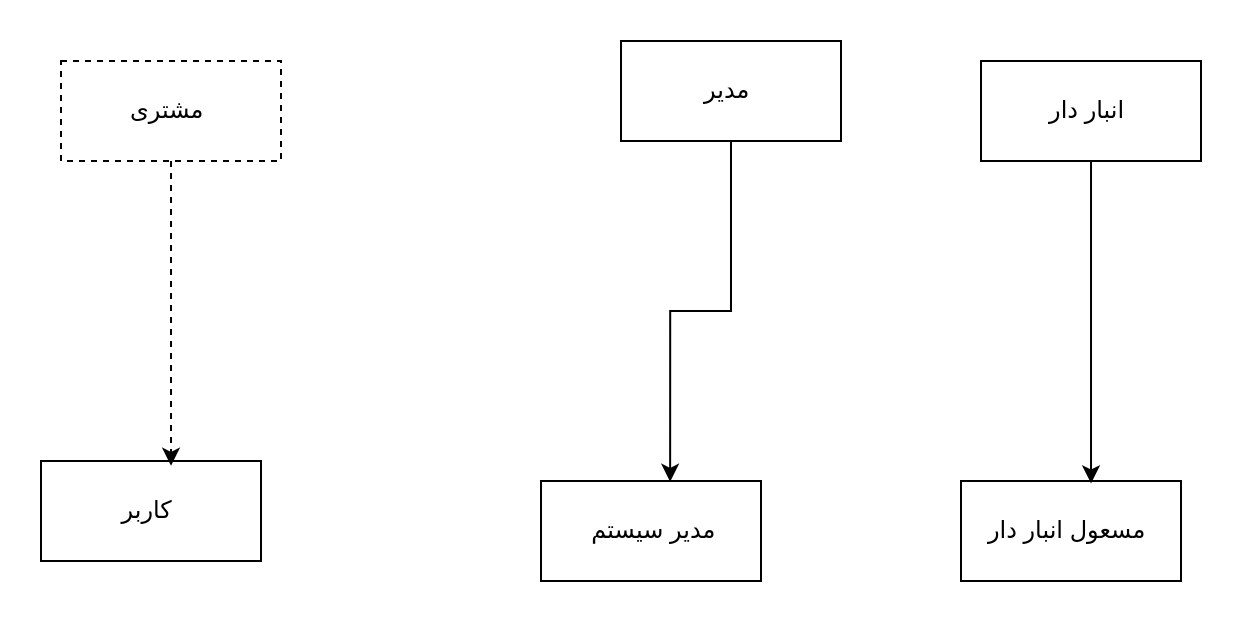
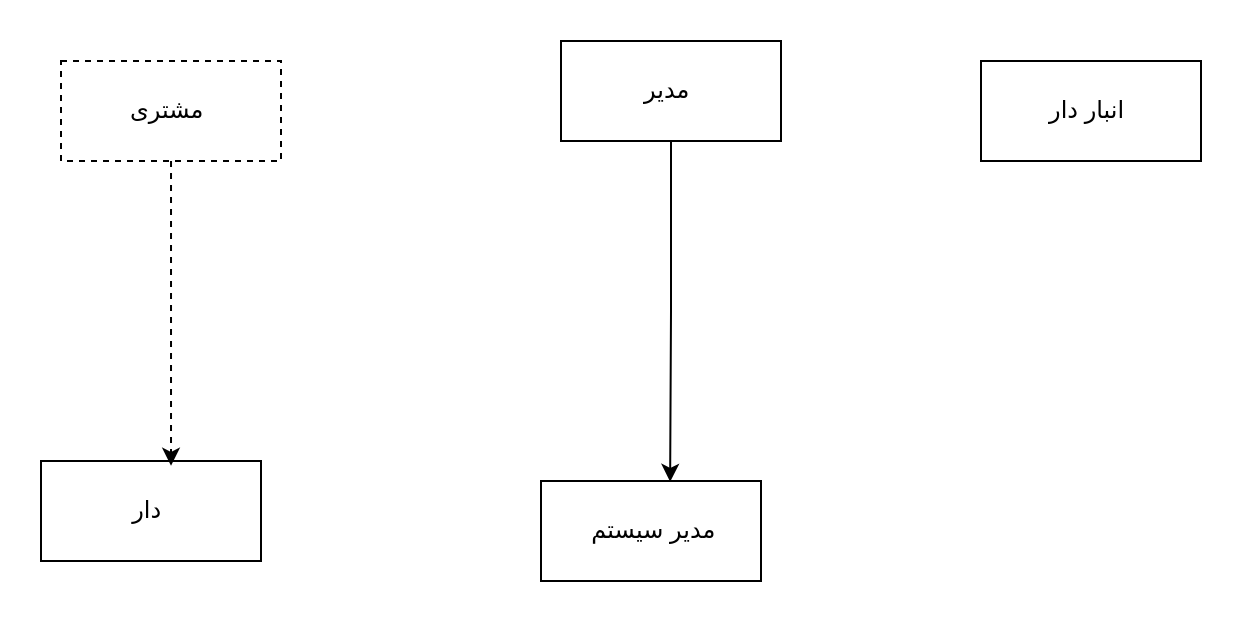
  <mxCell id="0" />
  <mxCell id="1" parent="0" />
  <mxCell id="2" value="مشتری&amp;nbsp;" style="html=1;whiteSpace=wrap;dashed=1;" vertex="1" parent="1"><mxGeometry x="30" y="30" width="110" height="50" as="geometry" /></mxCell>
- <mxCell id="3" value="مدیر&amp;nbsp;" style="html=1;whiteSpace=wrap;" vertex="1" parent="1"><mxGeometry x="310" y="20" width="110" height="50" as="geometry" /></mxCell>
+ <mxCell id="3" value="مدیر&amp;nbsp;" style="html=1;whiteSpace=wrap;" vertex="1" parent="1"><mxGeometry x="280" y="20" width="110" height="50" as="geometry" /></mxCell>
  <mxCell id="4" value="انبار دار&amp;nbsp;" style="html=1;whiteSpace=wrap;" vertex="1" parent="1"><mxGeometry x="490" y="30" width="110" height="50" as="geometry" /></mxCell>
- <mxCell id="5" value="کاربر&amp;nbsp;" style="html=1;whiteSpace=wrap;" vertex="1" parent="1"><mxGeometry x="20" y="230" width="110" height="50" as="geometry" /></mxCell>
+ <mxCell id="5" value="دار&amp;nbsp;" style="html=1;whiteSpace=wrap;" vertex="1" parent="1"><mxGeometry x="20" y="230" width="110" height="50" as="geometry" /></mxCell>
  <mxCell id="6" value="مدیر سیستم&amp;nbsp;&lt;span style=&quot;color: rgba(0, 0, 0, 0); font-family: monospace; font-size: 0px; text-align: start; text-wrap-mode: nowrap;&quot;&gt;%3CmxGraphModel%3E%3Croot%3E%3CmxCell%20id%3D%220%22%2F%3E%3CmxCell%20id%3D%221%22%20parent%3D%220%22%2F%3E%3CmxCell%20id%3D%222%22%20value%3D%22%D9%85%D8%B4%D8%AA%D8%B1%DB%8C%26amp%3Bnbsp%3B%22%20style%3D%22html%3D1%3BwhiteSpace%3Dwrap%3B%22%20vertex%3D%221%22%20parent%3D%221%22%3E%3CmxGeometry%20x%3D%22160%22%20y%3D%22100%22%20width%3D%22110%22%20height%3D%2250%22%20as%3D%22geometry%22%2F%3E%3C%2FmxCell%3E%3C%2Froot%3E%3C%2FmxGraphModel%3E&lt;/span&gt;" style="html=1;whiteSpace=wrap;" vertex="1" parent="1"><mxGeometry x="270" y="240" width="110" height="50" as="geometry" /></mxCell>
- <mxCell id="7" value="مسعول انبار دار&amp;nbsp;" style="html=1;whiteSpace=wrap;" vertex="1" parent="1"><mxGeometry x="480" y="240" width="110" height="50" as="geometry" /></mxCell>
  <mxCell id="8" style="edgeStyle=orthogonalEdgeStyle;rounded=0;orthogonalLoop=1;jettySize=auto;html=1;entryX=0.591;entryY=0.048;entryDx=0;entryDy=0;entryPerimeter=0;dashed=1;" edge="1" parent="1" source="2" target="5"><mxGeometry relative="1" as="geometry" /></mxCell>
  <mxCell id="9" style="edgeStyle=orthogonalEdgeStyle;rounded=0;orthogonalLoop=1;jettySize=auto;html=1;entryX=0.587;entryY=0.008;entryDx=0;entryDy=0;entryPerimeter=0;" edge="1" parent="1" source="3" target="6"><mxGeometry relative="1" as="geometry" /></mxCell>
- <mxCell id="10" style="edgeStyle=orthogonalEdgeStyle;rounded=0;orthogonalLoop=1;jettySize=auto;html=1;entryX=0.591;entryY=0.024;entryDx=0;entryDy=0;entryPerimeter=0;" edge="1" parent="1" source="4" target="7"><mxGeometry relative="1" as="geometry" /></mxCell>
